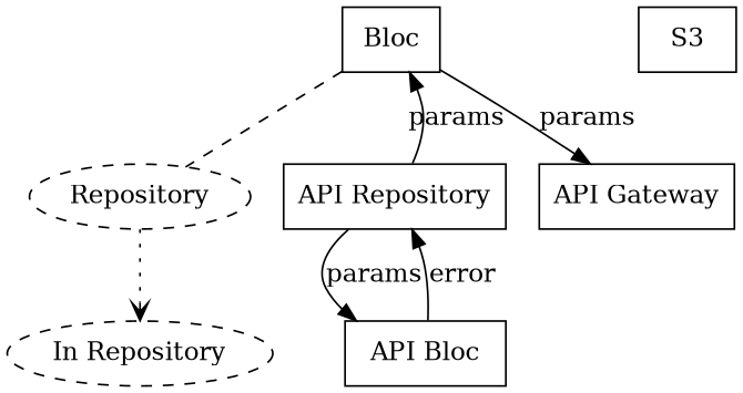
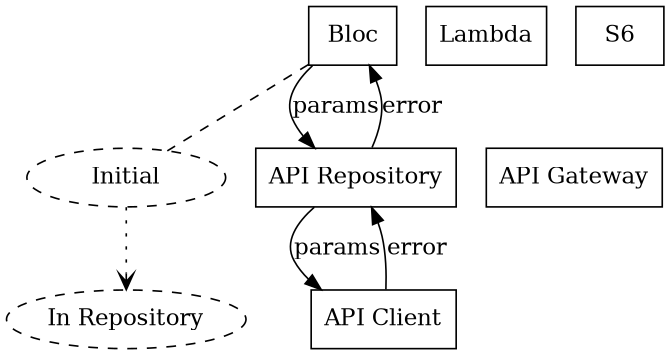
  digraph {
    node [shape=rect]
-   Initial [shape=oval style=dashed label=Repository]
+   Initial [shape=oval style=dashed]
    n2 [label="In Repository" shape=oval style=dashed]
    Bloc
    "API Repository"
-   "API Client" [label="API Bloc"]
+   "API Client"
    "API Gateway"
-   S3
+   Lambda
+   S3 [label=S6]
    subgraph sub_1 {
      Bloc
      "API Repository"
      "API Client"
      subgraph sub_2 {
        Initial
        n2
      }
    }
    subgraph sub_3 {
      "API Gateway"
+     Lambda
      S3
    }
    Initial -> n2 [arrowhead=vee style=dotted]
    Bloc -> Initial [arrowhead=none style=dashed]
-   Bloc -> "API Gateway" [label=params]
-   "API Repository" -> Bloc [label=params]
+   Bloc -> "API Repository" [label=params]
+   "API Repository" -> Bloc [label=error]
    "API Repository" -> "API Client" [label=params]
    "API Client" -> "API Repository" [label=error]
  }
